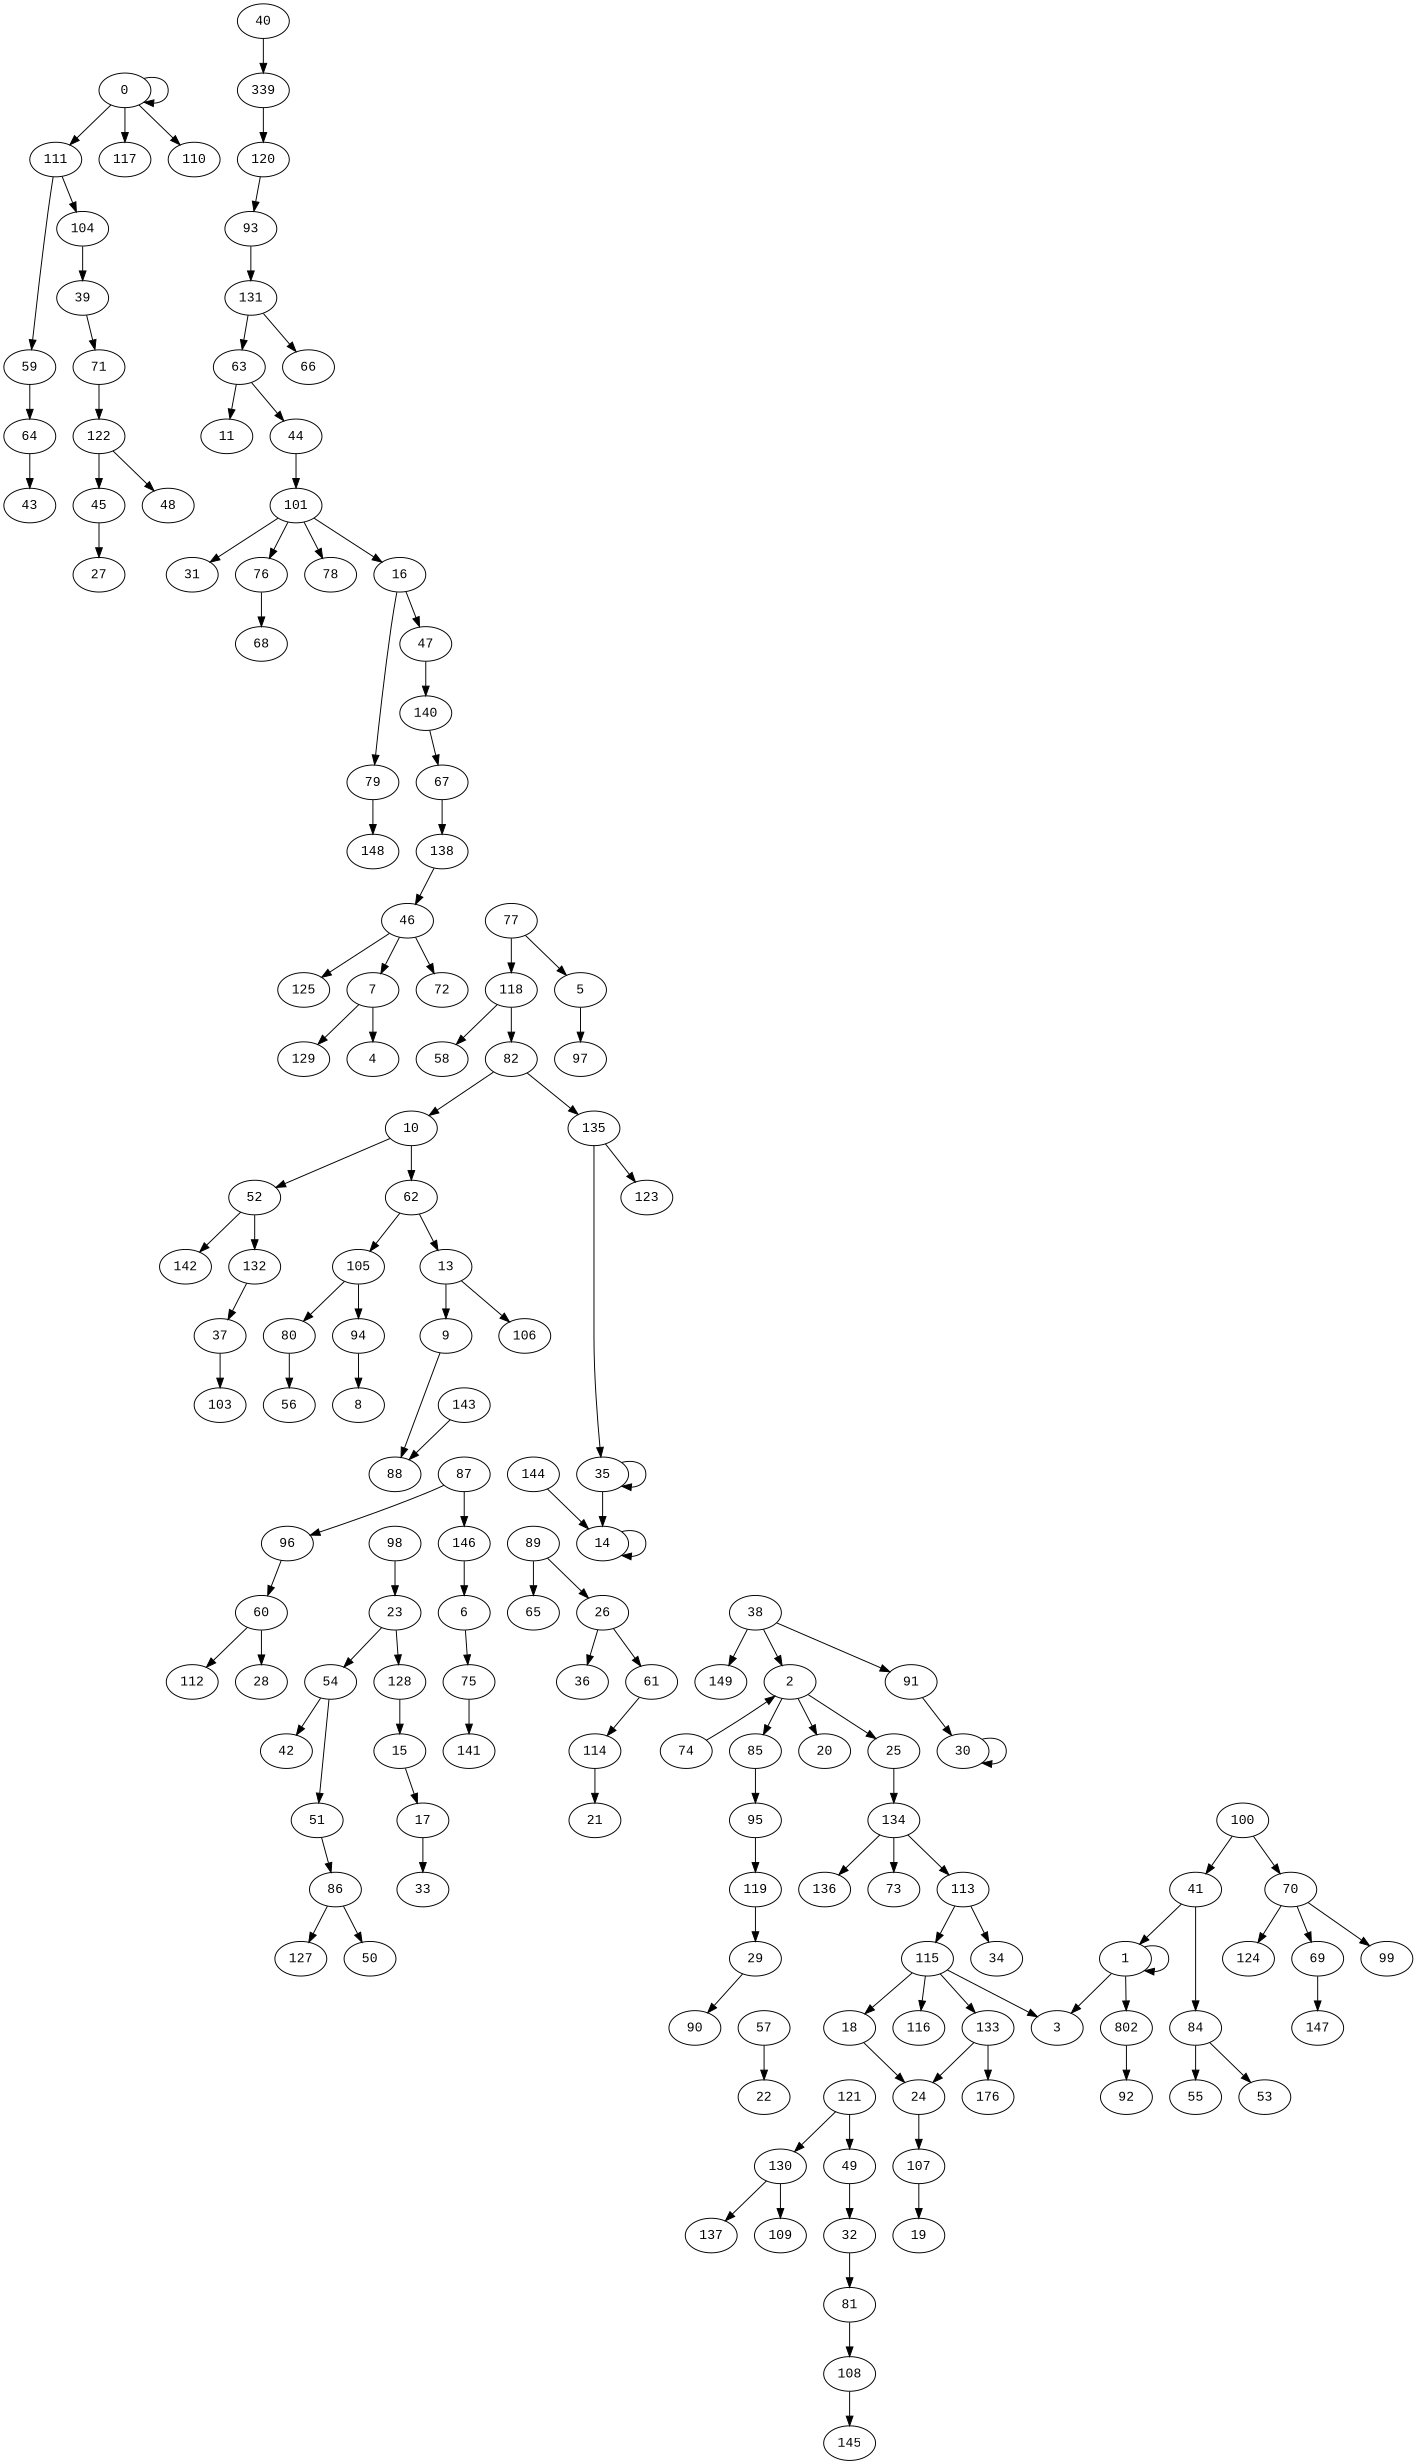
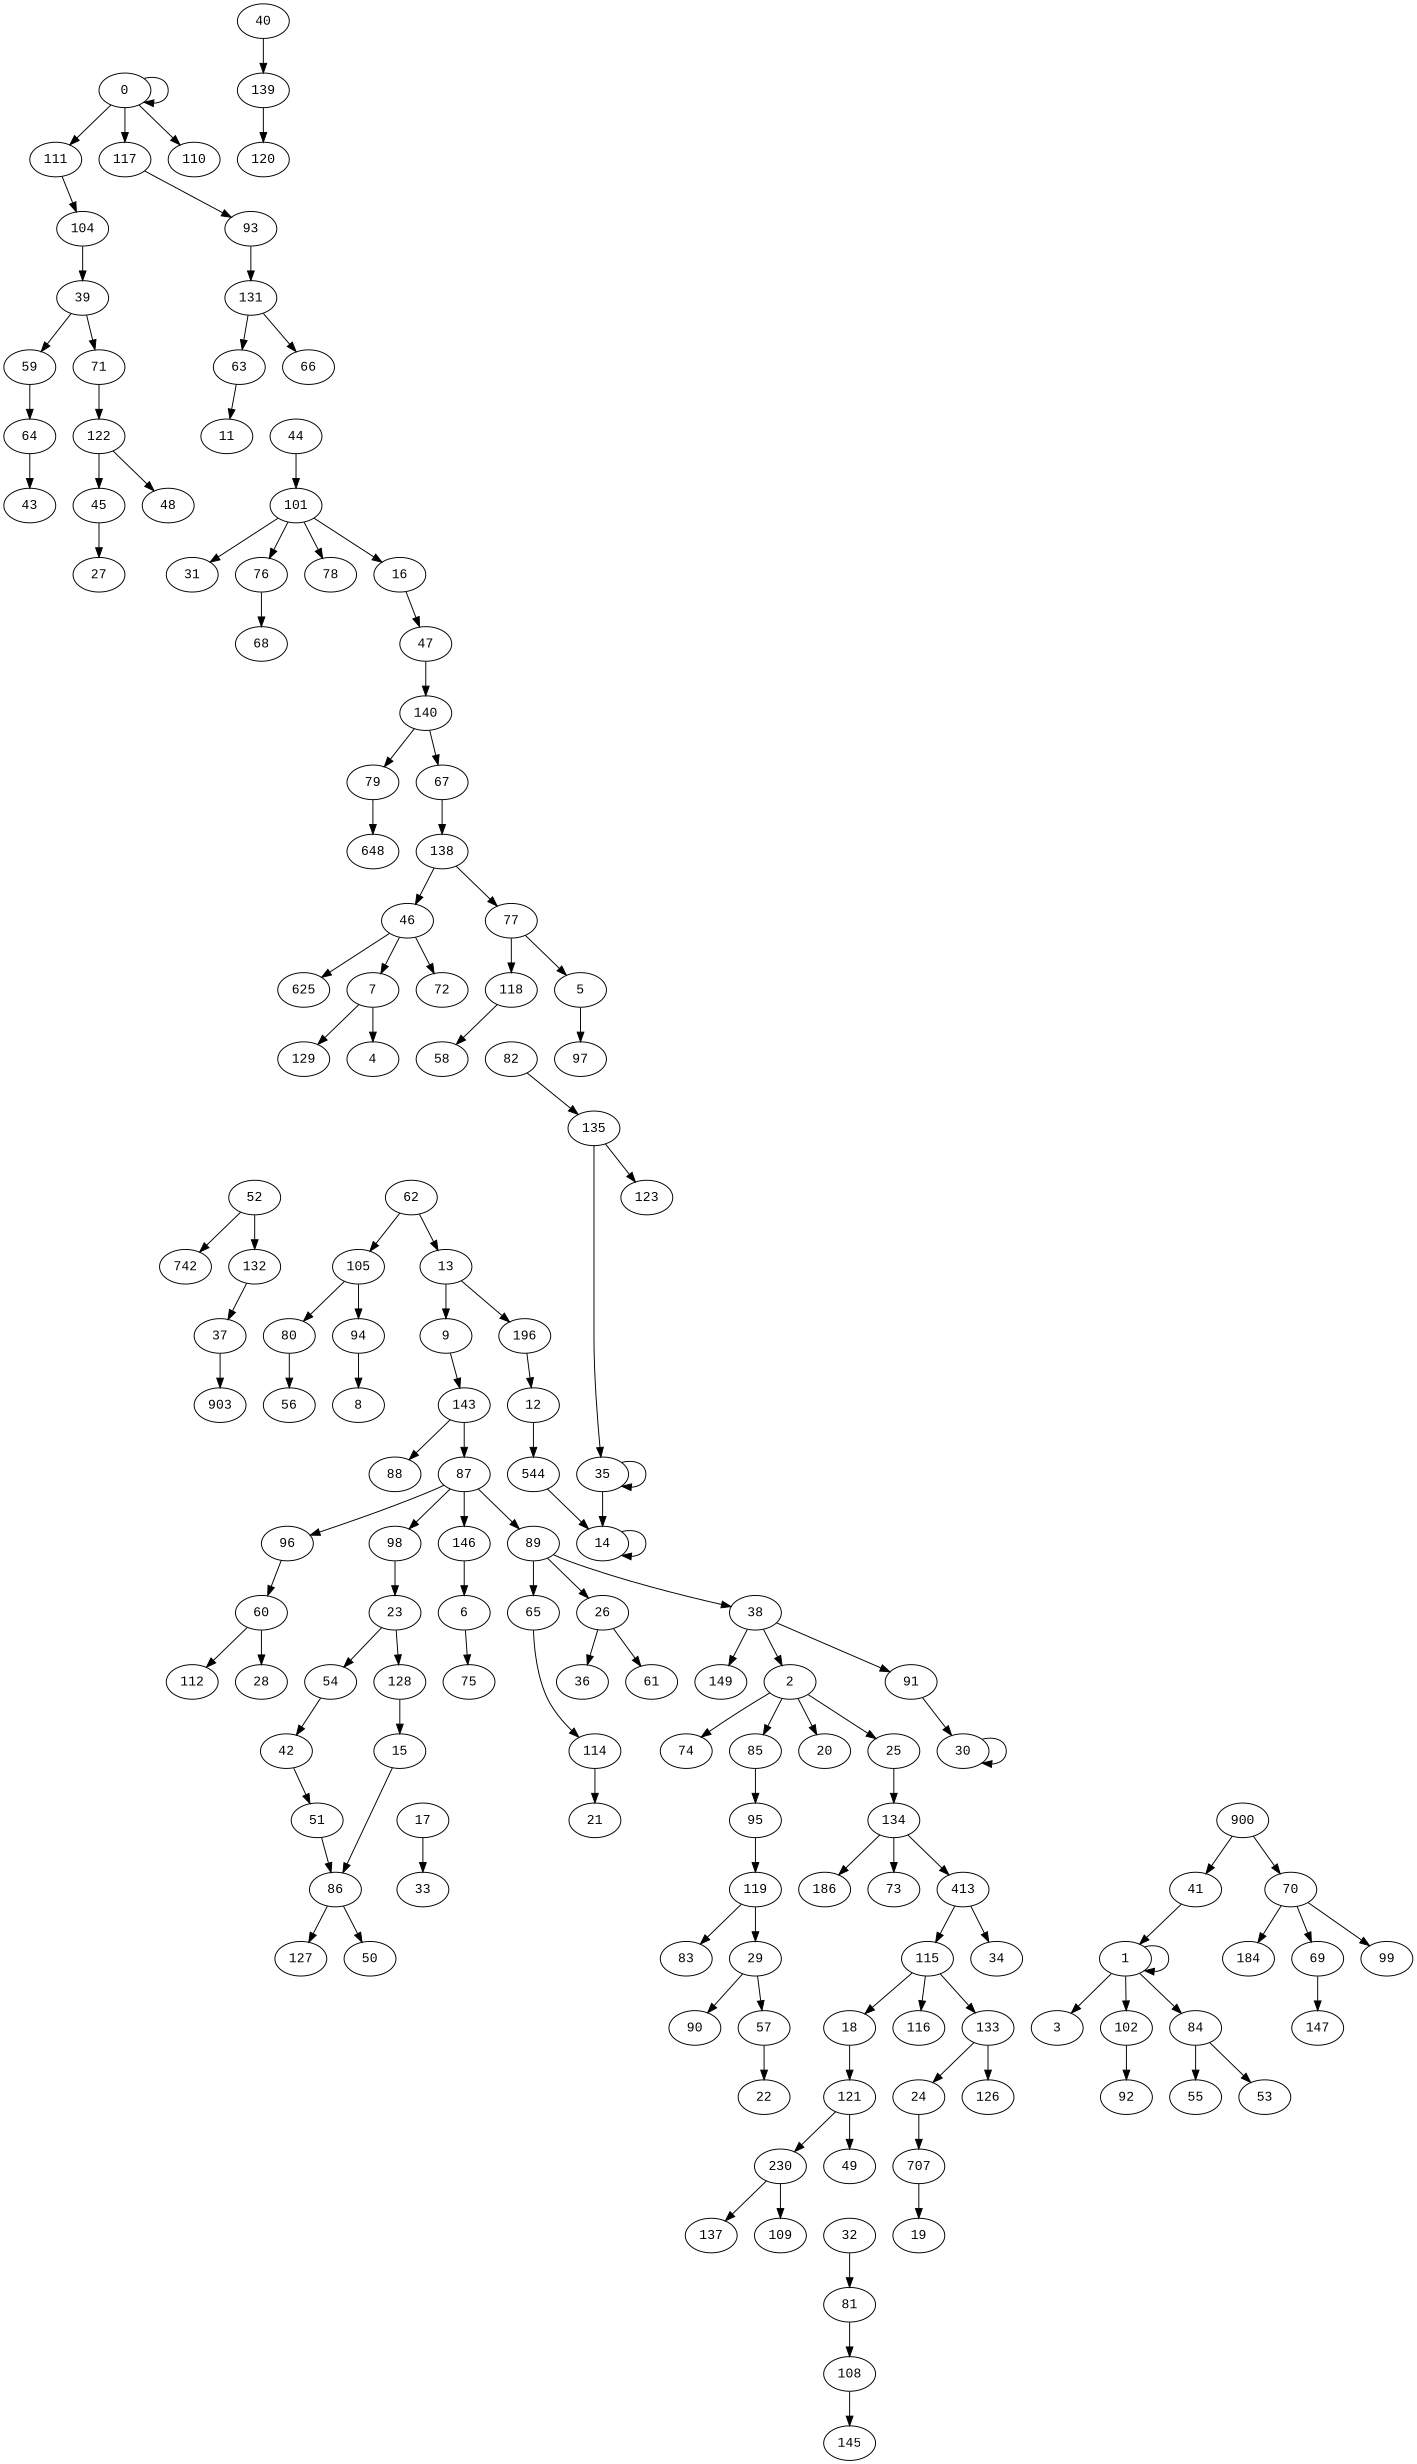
  digraph {
    fontname="Liberation Mono"
    node [fontname="Liberation Mono"]
    edge [fontname="Liberation Mono"]
    0 [height=0.5 width=0.75]
    110 [height=0.5 width=0.75]
    111 [height=0.5 width=0.75]
    117 [height=0.5 width=0.75]
    40 [height=0.5 width=0.75]
-   139 [height=0.5 width=0.75 label=339]
+   139 [height=0.5 width=0.75]
    104 [height=0.5 width=0.75]
    120 [height=0.5 width=0.75]
    39 [height=0.5 width=0.75]
    1 [height=0.5 width=0.75]
    3 [height=0.5 width=0.75]
    84 [height=0.5 width=0.75]
-   102 [height=0.5 width=0.75 label=802]
+   102 [height=0.5 width=0.75]
    53 [height=0.5 width=0.75]
    55 [height=0.5 width=0.75]
    92 [height=0.5 width=0.75]
    2 [height=0.5 width=0.75]
    20 [height=0.5 width=0.75]
    25 [height=0.5 width=0.75]
    74 [height=0.5 width=0.75]
    85 [height=0.5 width=0.75]
    134 [height=0.5 width=0.75]
    95 [height=0.5 width=0.75]
    73 [height=0.5 width=0.75]
-   113 [height=0.5 width=0.75]
-   136 [height=0.5 width=0.75]
+   113 [height=0.5 width=0.75 label=413]
+   136 [height=0.5 width=0.75 label=186]
    119 [height=0.5 width=0.75]
    4 [height=0.5 width=0.75]
    5 [height=0.5 width=0.75]
    97 [height=0.5 width=0.75]
-   100 [height=0.5 width=0.75]
+   100 [height=0.5 width=0.75 label=900]
    41 [height=0.5 width=0.75]
    70 [height=0.5 width=0.75]
    69 [height=0.5 width=0.75]
    99 [height=0.5 width=0.75]
-   124 [height=0.5 width=0.75]
+   124 [height=0.5 width=0.75 label=184]
    6 [height=0.5 width=0.75]
    75 [height=0.5 width=0.75]
-   141 [height=0.5 width=0.75]
    7 [height=0.5 width=0.75]
    129 [height=0.5 width=0.75]
    8 [height=0.5 width=0.75]
    9 [height=0.5 width=0.75]
    143 [height=0.5 width=0.75]
    87 [height=0.5 width=0.75]
    88 [height=0.5 width=0.75]
    89 [height=0.5 width=0.75]
    96 [height=0.5 width=0.75]
    98 [height=0.5 width=0.75]
    146 [height=0.5 width=0.75]
-   10 [height=0.5 width=0.75]
    52 [height=0.5 width=0.75]
    62 [height=0.5 width=0.75]
    132 [height=0.5 width=0.75]
-   142 [height=0.5 width=0.75]
+   142 [height=0.5 width=0.75 label=742]
    13 [height=0.5 width=0.75]
    105 [height=0.5 width=0.75]
    37 [height=0.5 width=0.75]
-   106 [height=0.5 width=0.75]
+   106 [height=0.5 width=0.75 label=196]
    80 [height=0.5 width=0.75]
    94 [height=0.5 width=0.75]
    11 [height=0.5 width=0.75]
-   144 [height=0.5 width=0.75]
+   12 [height=0.5 width=0.75]
+   144 [height=0.5 width=0.75 label=544]
    14 [height=0.5 width=0.75]
    15 [height=0.5 width=0.75]
    17 [height=0.5 width=0.75]
    33 [height=0.5 width=0.75]
    16 [height=0.5 width=0.75]
    47 [height=0.5 width=0.75]
    140 [height=0.5 width=0.75]
    67 [height=0.5 width=0.75]
    79 [height=0.5 width=0.75]
    18 [height=0.5 width=0.75]
    121 [height=0.5 width=0.75]
    49 [height=0.5 width=0.75]
-   130 [height=0.5 width=0.75]
+   130 [height=0.5 width=0.75 label=230]
    32 [height=0.5 width=0.75]
    109 [height=0.5 width=0.75]
    137 [height=0.5 width=0.75]
    19 [height=0.5 width=0.75]
    21 [height=0.5 width=0.75]
    22 [height=0.5 width=0.75]
    23 [height=0.5 width=0.75]
    54 [height=0.5 width=0.75]
    128 [height=0.5 width=0.75]
    42 [height=0.5 width=0.75]
    51 [height=0.5 width=0.75]
    86 [height=0.5 width=0.75]
    24 [height=0.5 width=0.75]
-   107 [height=0.5 width=0.75]
+   107 [height=0.5 width=0.75 label=707]
    34 [height=0.5 width=0.75]
    115 [height=0.5 width=0.75]
    26 [height=0.5 width=0.75]
    36 [height=0.5 width=0.75]
    61 [height=0.5 width=0.75]
    27 [height=0.5 width=0.75]
    28 [height=0.5 width=0.75]
    29 [height=0.5 width=0.75]
    57 [height=0.5 width=0.75]
    90 [height=0.5 width=0.75]
    30 [height=0.5 width=0.75]
    31 [height=0.5 width=0.75]
    81 [height=0.5 width=0.75]
    108 [height=0.5 width=0.75]
    145 [height=0.5 width=0.75]
    35 [height=0.5 width=0.75]
-   103 [height=0.5 width=0.75]
+   103 [height=0.5 width=0.75 label=903]
    38 [height=0.5 width=0.75]
    91 [height=0.5 width=0.75]
    149 [height=0.5 width=0.75]
    59 [height=0.5 width=0.75]
    71 [height=0.5 width=0.75]
    64 [height=0.5 width=0.75]
    122 [height=0.5 width=0.75]
    43 [height=0.5 width=0.75]
    45 [height=0.5 width=0.75]
    48 [height=0.5 width=0.75]
    93 [height=0.5 width=0.75]
    44 [height=0.5 width=0.75]
    101 [height=0.5 width=0.75]
    76 [height=0.5 width=0.75]
    78 [height=0.5 width=0.75]
    68 [height=0.5 width=0.75]
    46 [height=0.5 width=0.75]
    72 [height=0.5 width=0.75]
-   125 [height=0.5 width=0.75]
+   125 [height=0.5 width=0.75 label=625]
    138 [height=0.5 width=0.75]
-   148 [height=0.5 width=0.75]
+   148 [height=0.5 width=0.75 label=648]
    50 [height=0.5 width=0.75]
    127 [height=0.5 width=0.75]
    56 [height=0.5 width=0.75]
    58 [height=0.5 width=0.75]
    60 [height=0.5 width=0.75]
    112 [height=0.5 width=0.75]
    63 [height=0.5 width=0.75]
    65 [height=0.5 width=0.75]
    114 [height=0.5 width=0.75]
    66 [height=0.5 width=0.75]
    77 [height=0.5 width=0.75]
    118 [height=0.5 width=0.75]
    147 [height=0.5 width=0.75]
    82 [height=0.5 width=0.75]
    135 [height=0.5 width=0.75]
    123 [height=0.5 width=0.75]
+   83 [height=0.5 width=0.75]
    131 [height=0.5 width=0.75]
    116 [height=0.5 width=0.75]
    133 [height=0.5 width=0.75]
-   126 [height=0.5 width=0.75 label=176]
+   126 [height=0.5 width=0.75]
    0 -> 0
    0 -> 110
    0 -> 111
    0 -> 117
    111 -> 104
    40 -> 139
    139 -> 120
    104 -> 39
-   120 -> 93
-   111 -> 59
+   117 -> 93
+   39 -> 59
    39 -> 71
    1 -> 1
    1 -> 3
-   41 -> 84
+   1 -> 84
    1 -> 102
    84 -> 53
    84 -> 55
    102 -> 92
    2 -> 20
    2 -> 25
-   74 -> 2
+   2 -> 74
    2 -> 85
    25 -> 134
    85 -> 95
    134 -> 73
    134 -> 113
    134 -> 136
    95 -> 119
    113 -> 34
    113 -> 115
    119 -> 29
+   119 -> 83
    5 -> 97
    100 -> 41
    100 -> 70
    41 -> 1
    70 -> 69
    70 -> 99
    70 -> 124
    69 -> 147
    6 -> 75
-   75 -> 141
    7 -> 4
    7 -> 129
-   9 -> 88
+   9 -> 143
+   143 -> 87
    143 -> 88
+   87 -> 89
    87 -> 96
+   87 -> 98
    87 -> 146
    89 -> 26
+   89 -> 38
    89 -> 65
    96 -> 60
    98 -> 23
    146 -> 6
-   10 -> 52
-   10 -> 62
    52 -> 132
    52 -> 142
    62 -> 13
    62 -> 105
    132 -> 37
    13 -> 9
    13 -> 106
    105 -> 80
    105 -> 94
    37 -> 103
+   106 -> 12
    80 -> 56
    94 -> 8
+   12 -> 144
    144 -> 14
    14 -> 14
-   15 -> 17
+   15 -> 86
    17 -> 33
    16 -> 47
    47 -> 140
    140 -> 67
-   16 -> 79
+   140 -> 79
    67 -> 138
    79 -> 148
-   18 -> 24
+   18 -> 121
    121 -> 49
    121 -> 130
-   49 -> 32
    130 -> 109
    130 -> 137
    32 -> 81
    23 -> 54
    23 -> 128
    54 -> 42
-   54 -> 51
+   42 -> 51
    128 -> 15
    51 -> 86
    86 -> 50
    86 -> 127
    24 -> 107
    107 -> 19
-   115 -> 3
    115 -> 18
    115 -> 116
    115 -> 133
    26 -> 36
    26 -> 61
+   29 -> 57
    29 -> 90
    57 -> 22
    30 -> 30
    81 -> 108
    108 -> 145
    35 -> 14
    35 -> 35
    38 -> 2
    38 -> 91
    38 -> 149
    91 -> 30
    59 -> 64
    71 -> 122
    64 -> 43
    122 -> 45
    122 -> 48
    45 -> 27
    93 -> 131
    44 -> 101
    101 -> 16
    101 -> 31
    101 -> 76
    101 -> 78
    76 -> 68
    46 -> 7
    46 -> 72
    46 -> 125
    138 -> 46
+   138 -> 77
    60 -> 28
    60 -> 112
    63 -> 11
-   63 -> 44
-   61 -> 114
+   65 -> 114
    114 -> 21
    77 -> 5
    77 -> 118
    118 -> 58
-   118 -> 82
-   82 -> 10
    82 -> 135
    135 -> 35
    135 -> 123
    131 -> 63
    131 -> 66
    133 -> 24
    133 -> 126
  }
